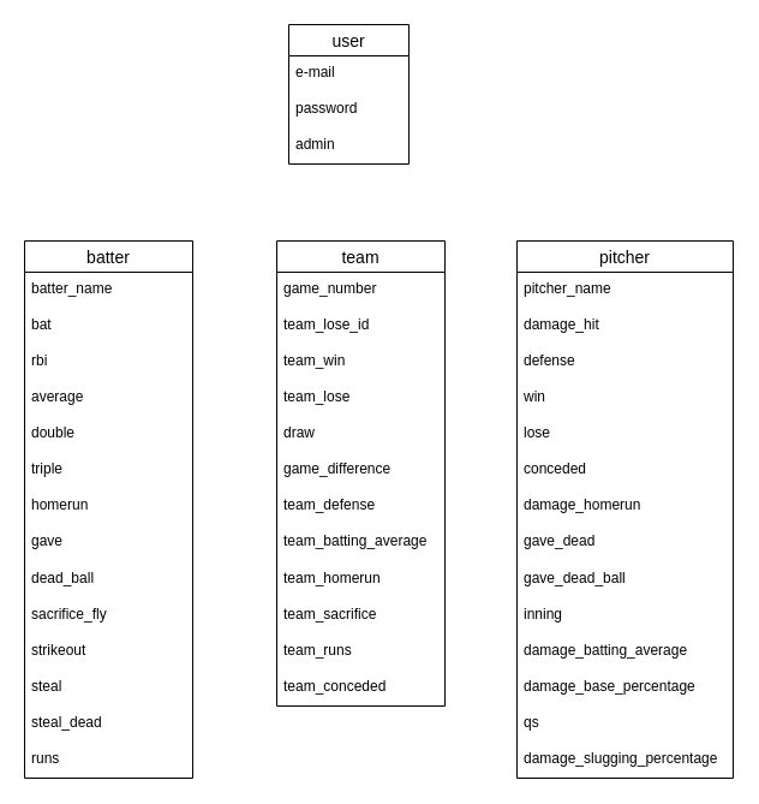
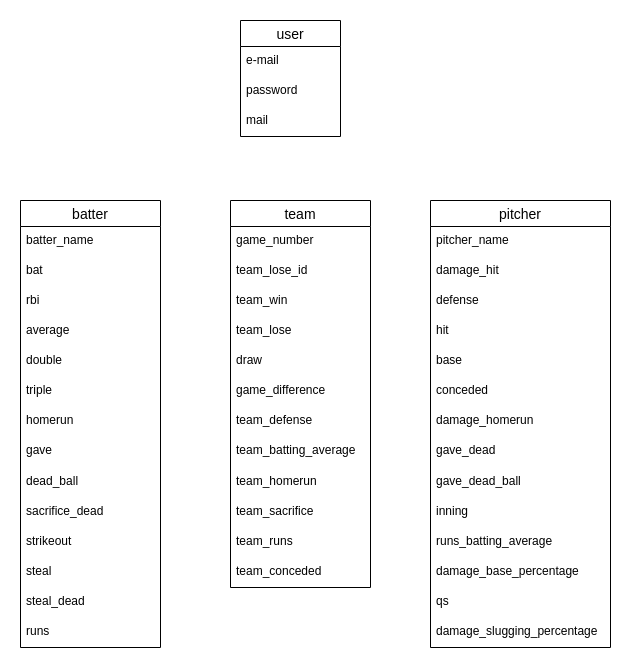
  <mxCell id="0" />
  <mxCell id="1" parent="0" />
  <mxCell id="2" value="user" style="swimlane;fontStyle=0;childLayout=stackLayout;horizontal=1;startSize=26;horizontalStack=0;resizeParent=1;resizeParentMax=0;resizeLast=0;collapsible=1;marginBottom=0;align=center;fontSize=14;" parent="1" vertex="1"><mxGeometry x="240" y="20" width="100" height="116" as="geometry" /></mxCell>
  <mxCell id="3" value="e-mail" style="text;strokeColor=none;fillColor=none;spacingLeft=4;spacingRight=4;overflow=hidden;rotatable=0;points=[[0,0.5],[1,0.5]];portConstraint=eastwest;fontSize=12;" parent="2" vertex="1"><mxGeometry y="26" width="100" height="30" as="geometry" /></mxCell>
  <mxCell id="4" value="password" style="text;strokeColor=none;fillColor=none;spacingLeft=4;spacingRight=4;overflow=hidden;rotatable=0;points=[[0,0.5],[1,0.5]];portConstraint=eastwest;fontSize=12;" parent="2" vertex="1"><mxGeometry y="56" width="100" height="30" as="geometry" /></mxCell>
- <mxCell id="5" value="admin" style="text;strokeColor=none;fillColor=none;spacingLeft=4;spacingRight=4;overflow=hidden;rotatable=0;points=[[0,0.5],[1,0.5]];portConstraint=eastwest;fontSize=12;" vertex="1" parent="2"><mxGeometry y="86" width="100" height="30" as="geometry" /></mxCell>
+ <mxCell id="5" value="mail" style="text;strokeColor=none;fillColor=none;spacingLeft=4;spacingRight=4;overflow=hidden;rotatable=0;points=[[0,0.5],[1,0.5]];portConstraint=eastwest;fontSize=12;" vertex="1" parent="2"><mxGeometry y="86" width="100" height="30" as="geometry" /></mxCell>
  <mxCell id="6" value="team" style="swimlane;fontStyle=0;childLayout=stackLayout;horizontal=1;startSize=26;horizontalStack=0;resizeParent=1;resizeParentMax=0;resizeLast=0;collapsible=1;marginBottom=0;align=center;fontSize=14;" parent="1" vertex="1"><mxGeometry x="230" y="200" width="140" height="387" as="geometry" /></mxCell>
  <mxCell id="7" value="game_number" style="text;strokeColor=none;fillColor=none;spacingLeft=4;spacingRight=4;overflow=hidden;rotatable=0;points=[[0,0.5],[1,0.5]];portConstraint=eastwest;fontSize=12;" parent="6" vertex="1"><mxGeometry y="26" width="140" height="30" as="geometry" /></mxCell>
  <mxCell id="8" value="team_lose_id" style="text;strokeColor=none;fillColor=none;spacingLeft=4;spacingRight=4;overflow=hidden;rotatable=0;points=[[0,0.5],[1,0.5]];portConstraint=eastwest;fontSize=12;" parent="6" vertex="1"><mxGeometry y="56" width="140" height="30" as="geometry" /></mxCell>
  <mxCell id="9" value="team_win" style="text;strokeColor=none;fillColor=none;spacingLeft=4;spacingRight=4;overflow=hidden;rotatable=0;points=[[0,0.5],[1,0.5]];portConstraint=eastwest;fontSize=12;" vertex="1" parent="6"><mxGeometry y="86" width="140" height="30" as="geometry" /></mxCell>
  <mxCell id="10" value="team_lose" style="text;strokeColor=none;fillColor=none;spacingLeft=4;spacingRight=4;overflow=hidden;rotatable=0;points=[[0,0.5],[1,0.5]];portConstraint=eastwest;fontSize=12;" vertex="1" parent="6"><mxGeometry y="116" width="140" height="30" as="geometry" /></mxCell>
  <mxCell id="11" value="draw" style="text;strokeColor=none;fillColor=none;spacingLeft=4;spacingRight=4;overflow=hidden;rotatable=0;points=[[0,0.5],[1,0.5]];portConstraint=eastwest;fontSize=12;" parent="6" vertex="1"><mxGeometry y="146" width="140" height="30" as="geometry" /></mxCell>
  <mxCell id="12" value="game_difference" style="text;strokeColor=none;fillColor=none;spacingLeft=4;spacingRight=4;overflow=hidden;rotatable=0;points=[[0,0.5],[1,0.5]];portConstraint=eastwest;fontSize=12;" parent="6" vertex="1"><mxGeometry y="176" width="140" height="30" as="geometry" /></mxCell>
  <mxCell id="13" value="team_defense" style="text;strokeColor=none;fillColor=none;spacingLeft=4;spacingRight=4;overflow=hidden;rotatable=0;points=[[0,0.5],[1,0.5]];portConstraint=eastwest;fontSize=12;" parent="6" vertex="1"><mxGeometry y="206" width="140" height="30" as="geometry" /></mxCell>
  <mxCell id="14" value="team_batting_average" style="text;strokeColor=none;fillColor=none;spacingLeft=4;spacingRight=4;overflow=hidden;rotatable=0;points=[[0,0.5],[1,0.5]];portConstraint=eastwest;fontSize=12;" vertex="1" parent="6"><mxGeometry y="236" width="140" height="31" as="geometry" /></mxCell>
  <mxCell id="15" value="team_homerun" style="text;strokeColor=none;fillColor=none;spacingLeft=4;spacingRight=4;overflow=hidden;rotatable=0;points=[[0,0.5],[1,0.5]];portConstraint=eastwest;fontSize=12;" vertex="1" parent="6"><mxGeometry y="267" width="140" height="30" as="geometry" /></mxCell>
  <mxCell id="16" value="team_sacrifice" style="text;strokeColor=none;fillColor=none;spacingLeft=4;spacingRight=4;overflow=hidden;rotatable=0;points=[[0,0.5],[1,0.5]];portConstraint=eastwest;fontSize=12;" vertex="1" parent="6"><mxGeometry y="297" width="140" height="30" as="geometry" /></mxCell>
  <mxCell id="17" value="team_runs" style="text;strokeColor=none;fillColor=none;spacingLeft=4;spacingRight=4;overflow=hidden;rotatable=0;points=[[0,0.5],[1,0.5]];portConstraint=eastwest;fontSize=12;" vertex="1" parent="6"><mxGeometry y="327" width="140" height="30" as="geometry" /></mxCell>
  <mxCell id="18" value="team_conceded" style="text;strokeColor=none;fillColor=none;spacingLeft=4;spacingRight=4;overflow=hidden;rotatable=0;points=[[0,0.5],[1,0.5]];portConstraint=eastwest;fontSize=12;" vertex="1" parent="6"><mxGeometry y="357" width="140" height="30" as="geometry" /></mxCell>
  <mxCell id="19" value="batter" style="swimlane;fontStyle=0;childLayout=stackLayout;horizontal=1;startSize=26;horizontalStack=0;resizeParent=1;resizeParentMax=0;resizeLast=0;collapsible=1;marginBottom=0;align=center;fontSize=14;" vertex="1" parent="1"><mxGeometry x="20" y="200" width="140" height="447" as="geometry" /></mxCell>
  <mxCell id="20" value="batter_name" style="text;strokeColor=none;fillColor=none;spacingLeft=4;spacingRight=4;overflow=hidden;rotatable=0;points=[[0,0.5],[1,0.5]];portConstraint=eastwest;fontSize=12;" vertex="1" parent="19"><mxGeometry y="26" width="140" height="30" as="geometry" /></mxCell>
  <mxCell id="21" value="bat" style="text;strokeColor=none;fillColor=none;spacingLeft=4;spacingRight=4;overflow=hidden;rotatable=0;points=[[0,0.5],[1,0.5]];portConstraint=eastwest;fontSize=12;" vertex="1" parent="19"><mxGeometry y="56" width="140" height="30" as="geometry" /></mxCell>
  <mxCell id="22" value="rbi" style="text;strokeColor=none;fillColor=none;spacingLeft=4;spacingRight=4;overflow=hidden;rotatable=0;points=[[0,0.5],[1,0.5]];portConstraint=eastwest;fontSize=12;" vertex="1" parent="19"><mxGeometry y="86" width="140" height="30" as="geometry" /></mxCell>
  <mxCell id="23" value="average" style="text;strokeColor=none;fillColor=none;spacingLeft=4;spacingRight=4;overflow=hidden;rotatable=0;points=[[0,0.5],[1,0.5]];portConstraint=eastwest;fontSize=12;" vertex="1" parent="19"><mxGeometry y="116" width="140" height="30" as="geometry" /></mxCell>
  <mxCell id="24" value="double" style="text;strokeColor=none;fillColor=none;spacingLeft=4;spacingRight=4;overflow=hidden;rotatable=0;points=[[0,0.5],[1,0.5]];portConstraint=eastwest;fontSize=12;" vertex="1" parent="19"><mxGeometry y="146" width="140" height="30" as="geometry" /></mxCell>
  <mxCell id="25" value="triple" style="text;strokeColor=none;fillColor=none;spacingLeft=4;spacingRight=4;overflow=hidden;rotatable=0;points=[[0,0.5],[1,0.5]];portConstraint=eastwest;fontSize=12;" vertex="1" parent="19"><mxGeometry y="176" width="140" height="30" as="geometry" /></mxCell>
  <mxCell id="26" value="homerun" style="text;strokeColor=none;fillColor=none;spacingLeft=4;spacingRight=4;overflow=hidden;rotatable=0;points=[[0,0.5],[1,0.5]];portConstraint=eastwest;fontSize=12;" vertex="1" parent="19"><mxGeometry y="206" width="140" height="30" as="geometry" /></mxCell>
  <mxCell id="27" value="gave" style="text;strokeColor=none;fillColor=none;spacingLeft=4;spacingRight=4;overflow=hidden;rotatable=0;points=[[0,0.5],[1,0.5]];portConstraint=eastwest;fontSize=12;" vertex="1" parent="19"><mxGeometry y="236" width="140" height="31" as="geometry" /></mxCell>
  <mxCell id="28" value="dead_ball" style="text;strokeColor=none;fillColor=none;spacingLeft=4;spacingRight=4;overflow=hidden;rotatable=0;points=[[0,0.5],[1,0.5]];portConstraint=eastwest;fontSize=12;" vertex="1" parent="19"><mxGeometry y="267" width="140" height="30" as="geometry" /></mxCell>
- <mxCell id="29" value="sacrifice_fly" style="text;strokeColor=none;fillColor=none;spacingLeft=4;spacingRight=4;overflow=hidden;rotatable=0;points=[[0,0.5],[1,0.5]];portConstraint=eastwest;fontSize=12;" vertex="1" parent="19"><mxGeometry y="297" width="140" height="30" as="geometry" /></mxCell>
+ <mxCell id="29" value="sacrifice_dead" style="text;strokeColor=none;fillColor=none;spacingLeft=4;spacingRight=4;overflow=hidden;rotatable=0;points=[[0,0.5],[1,0.5]];portConstraint=eastwest;fontSize=12;" vertex="1" parent="19"><mxGeometry y="297" width="140" height="30" as="geometry" /></mxCell>
  <mxCell id="30" value="strikeout" style="text;strokeColor=none;fillColor=none;spacingLeft=4;spacingRight=4;overflow=hidden;rotatable=0;points=[[0,0.5],[1,0.5]];portConstraint=eastwest;fontSize=12;" vertex="1" parent="19"><mxGeometry y="327" width="140" height="30" as="geometry" /></mxCell>
  <mxCell id="31" value="steal" style="text;strokeColor=none;fillColor=none;spacingLeft=4;spacingRight=4;overflow=hidden;rotatable=0;points=[[0,0.5],[1,0.5]];portConstraint=eastwest;fontSize=12;" vertex="1" parent="19"><mxGeometry y="357" width="140" height="30" as="geometry" /></mxCell>
  <mxCell id="32" value="steal_dead" style="text;strokeColor=none;fillColor=none;spacingLeft=4;spacingRight=4;overflow=hidden;rotatable=0;points=[[0,0.5],[1,0.5]];portConstraint=eastwest;fontSize=12;" vertex="1" parent="19"><mxGeometry y="387" width="140" height="30" as="geometry" /></mxCell>
  <mxCell id="33" value="runs" style="text;strokeColor=none;fillColor=none;spacingLeft=4;spacingRight=4;overflow=hidden;rotatable=0;points=[[0,0.5],[1,0.5]];portConstraint=eastwest;fontSize=12;" vertex="1" parent="19"><mxGeometry y="417" width="140" height="30" as="geometry" /></mxCell>
  <mxCell id="34" value="pitcher" style="swimlane;fontStyle=0;childLayout=stackLayout;horizontal=1;startSize=26;horizontalStack=0;resizeParent=1;resizeParentMax=0;resizeLast=0;collapsible=1;marginBottom=0;align=center;fontSize=14;" vertex="1" parent="1"><mxGeometry x="430" y="200" width="180" height="447" as="geometry" /></mxCell>
  <mxCell id="35" value="pitcher_name" style="text;strokeColor=none;fillColor=none;spacingLeft=4;spacingRight=4;overflow=hidden;rotatable=0;points=[[0,0.5],[1,0.5]];portConstraint=eastwest;fontSize=12;" vertex="1" parent="34"><mxGeometry y="26" width="180" height="30" as="geometry" /></mxCell>
  <mxCell id="36" value="damage_hit" style="text;strokeColor=none;fillColor=none;spacingLeft=4;spacingRight=4;overflow=hidden;rotatable=0;points=[[0,0.5],[1,0.5]];portConstraint=eastwest;fontSize=12;" vertex="1" parent="34"><mxGeometry y="56" width="180" height="30" as="geometry" /></mxCell>
  <mxCell id="37" value="defense" style="text;strokeColor=none;fillColor=none;spacingLeft=4;spacingRight=4;overflow=hidden;rotatable=0;points=[[0,0.5],[1,0.5]];portConstraint=eastwest;fontSize=12;" vertex="1" parent="34"><mxGeometry y="86" width="180" height="30" as="geometry" /></mxCell>
- <mxCell id="38" value="win" style="text;strokeColor=none;fillColor=none;spacingLeft=4;spacingRight=4;overflow=hidden;rotatable=0;points=[[0,0.5],[1,0.5]];portConstraint=eastwest;fontSize=12;" vertex="1" parent="34"><mxGeometry y="116" width="180" height="30" as="geometry" /></mxCell>
- <mxCell id="39" value="lose" style="text;strokeColor=none;fillColor=none;spacingLeft=4;spacingRight=4;overflow=hidden;rotatable=0;points=[[0,0.5],[1,0.5]];portConstraint=eastwest;fontSize=12;" vertex="1" parent="34"><mxGeometry y="146" width="180" height="30" as="geometry" /></mxCell>
+ <mxCell id="38" value="hit" style="text;strokeColor=none;fillColor=none;spacingLeft=4;spacingRight=4;overflow=hidden;rotatable=0;points=[[0,0.5],[1,0.5]];portConstraint=eastwest;fontSize=12;" vertex="1" parent="34"><mxGeometry y="116" width="180" height="30" as="geometry" /></mxCell>
+ <mxCell id="39" value="base" style="text;strokeColor=none;fillColor=none;spacingLeft=4;spacingRight=4;overflow=hidden;rotatable=0;points=[[0,0.5],[1,0.5]];portConstraint=eastwest;fontSize=12;" vertex="1" parent="34"><mxGeometry y="146" width="180" height="30" as="geometry" /></mxCell>
  <mxCell id="40" value="conceded" style="text;strokeColor=none;fillColor=none;spacingLeft=4;spacingRight=4;overflow=hidden;rotatable=0;points=[[0,0.5],[1,0.5]];portConstraint=eastwest;fontSize=12;" vertex="1" parent="34"><mxGeometry y="176" width="180" height="30" as="geometry" /></mxCell>
  <mxCell id="41" value="damage_homerun" style="text;strokeColor=none;fillColor=none;spacingLeft=4;spacingRight=4;overflow=hidden;rotatable=0;points=[[0,0.5],[1,0.5]];portConstraint=eastwest;fontSize=12;" vertex="1" parent="34"><mxGeometry y="206" width="180" height="30" as="geometry" /></mxCell>
  <mxCell id="42" value="gave_dead" style="text;strokeColor=none;fillColor=none;spacingLeft=4;spacingRight=4;overflow=hidden;rotatable=0;points=[[0,0.5],[1,0.5]];portConstraint=eastwest;fontSize=12;" vertex="1" parent="34"><mxGeometry y="236" width="180" height="31" as="geometry" /></mxCell>
  <mxCell id="43" value="gave_dead_ball" style="text;strokeColor=none;fillColor=none;spacingLeft=4;spacingRight=4;overflow=hidden;rotatable=0;points=[[0,0.5],[1,0.5]];portConstraint=eastwest;fontSize=12;" vertex="1" parent="34"><mxGeometry y="267" width="180" height="30" as="geometry" /></mxCell>
  <mxCell id="44" value="inning" style="text;strokeColor=none;fillColor=none;spacingLeft=4;spacingRight=4;overflow=hidden;rotatable=0;points=[[0,0.5],[1,0.5]];portConstraint=eastwest;fontSize=12;" vertex="1" parent="34"><mxGeometry y="297" width="180" height="30" as="geometry" /></mxCell>
- <mxCell id="45" value="damage_batting_average" style="text;strokeColor=none;fillColor=none;spacingLeft=4;spacingRight=4;overflow=hidden;rotatable=0;points=[[0,0.5],[1,0.5]];portConstraint=eastwest;fontSize=12;" vertex="1" parent="34"><mxGeometry y="327" width="180" height="30" as="geometry" /></mxCell>
+ <mxCell id="45" value="runs_batting_average" style="text;strokeColor=none;fillColor=none;spacingLeft=4;spacingRight=4;overflow=hidden;rotatable=0;points=[[0,0.5],[1,0.5]];portConstraint=eastwest;fontSize=12;" vertex="1" parent="34"><mxGeometry y="327" width="180" height="30" as="geometry" /></mxCell>
  <mxCell id="46" value="damage_base_percentage" style="text;strokeColor=none;fillColor=none;spacingLeft=4;spacingRight=4;overflow=hidden;rotatable=0;points=[[0,0.5],[1,0.5]];portConstraint=eastwest;fontSize=12;" vertex="1" parent="34"><mxGeometry y="357" width="180" height="30" as="geometry" /></mxCell>
  <mxCell id="47" value="qs" style="text;strokeColor=none;fillColor=none;spacingLeft=4;spacingRight=4;overflow=hidden;rotatable=0;points=[[0,0.5],[1,0.5]];portConstraint=eastwest;fontSize=12;" vertex="1" parent="34"><mxGeometry y="387" width="180" height="30" as="geometry" /></mxCell>
  <mxCell id="48" value="damage_slugging_percentage" style="text;strokeColor=none;fillColor=none;spacingLeft=4;spacingRight=4;overflow=hidden;rotatable=0;points=[[0,0.5],[1,0.5]];portConstraint=eastwest;fontSize=12;" vertex="1" parent="34"><mxGeometry y="417" width="180" height="30" as="geometry" /></mxCell>
